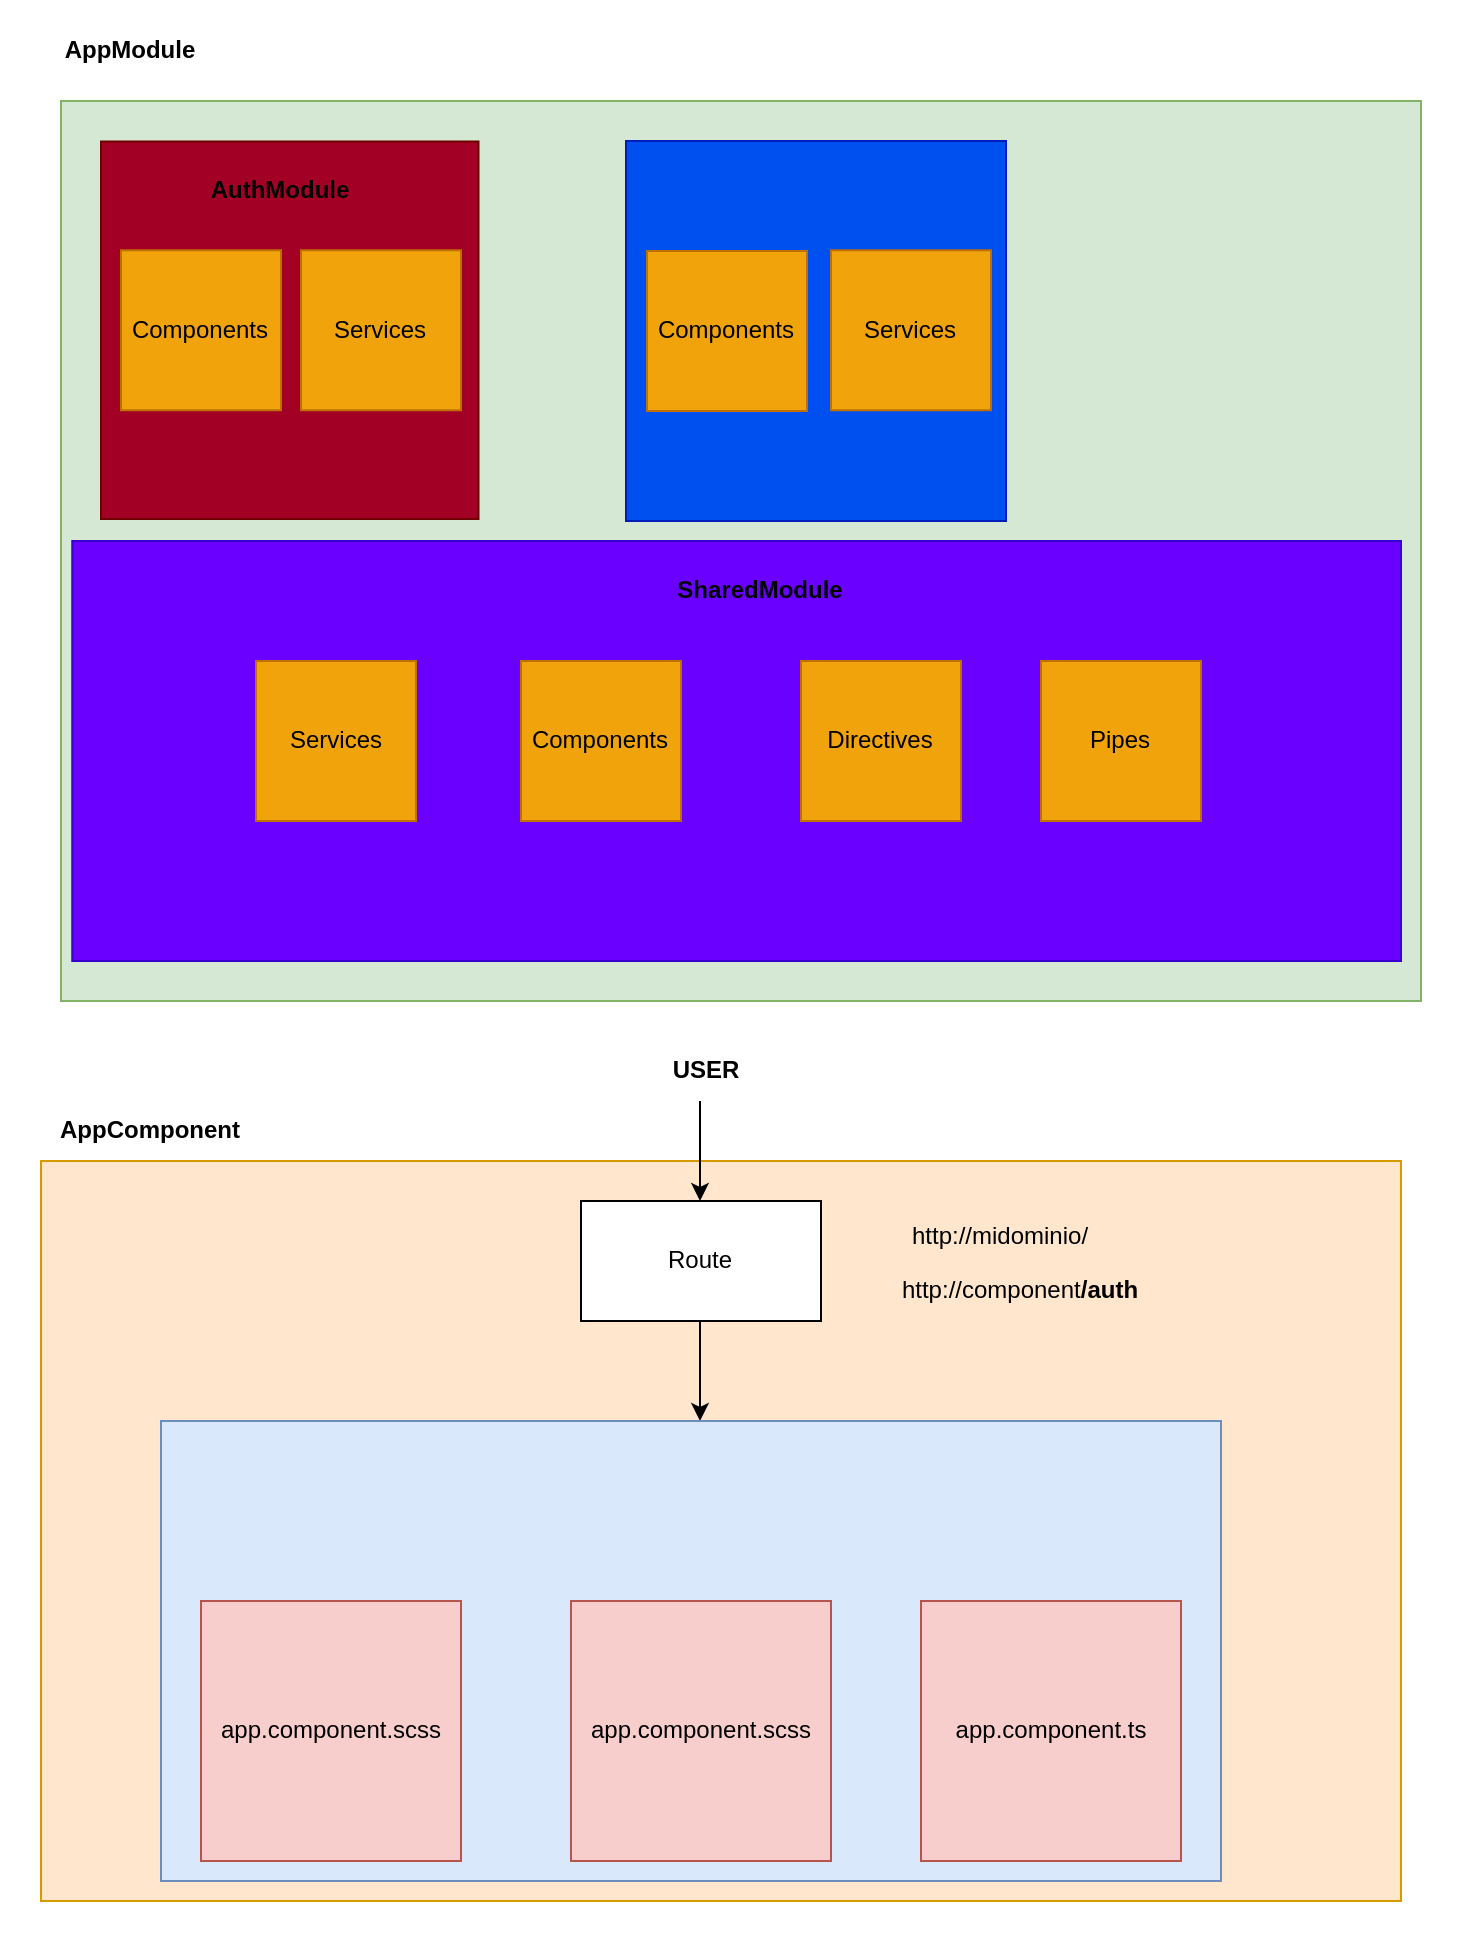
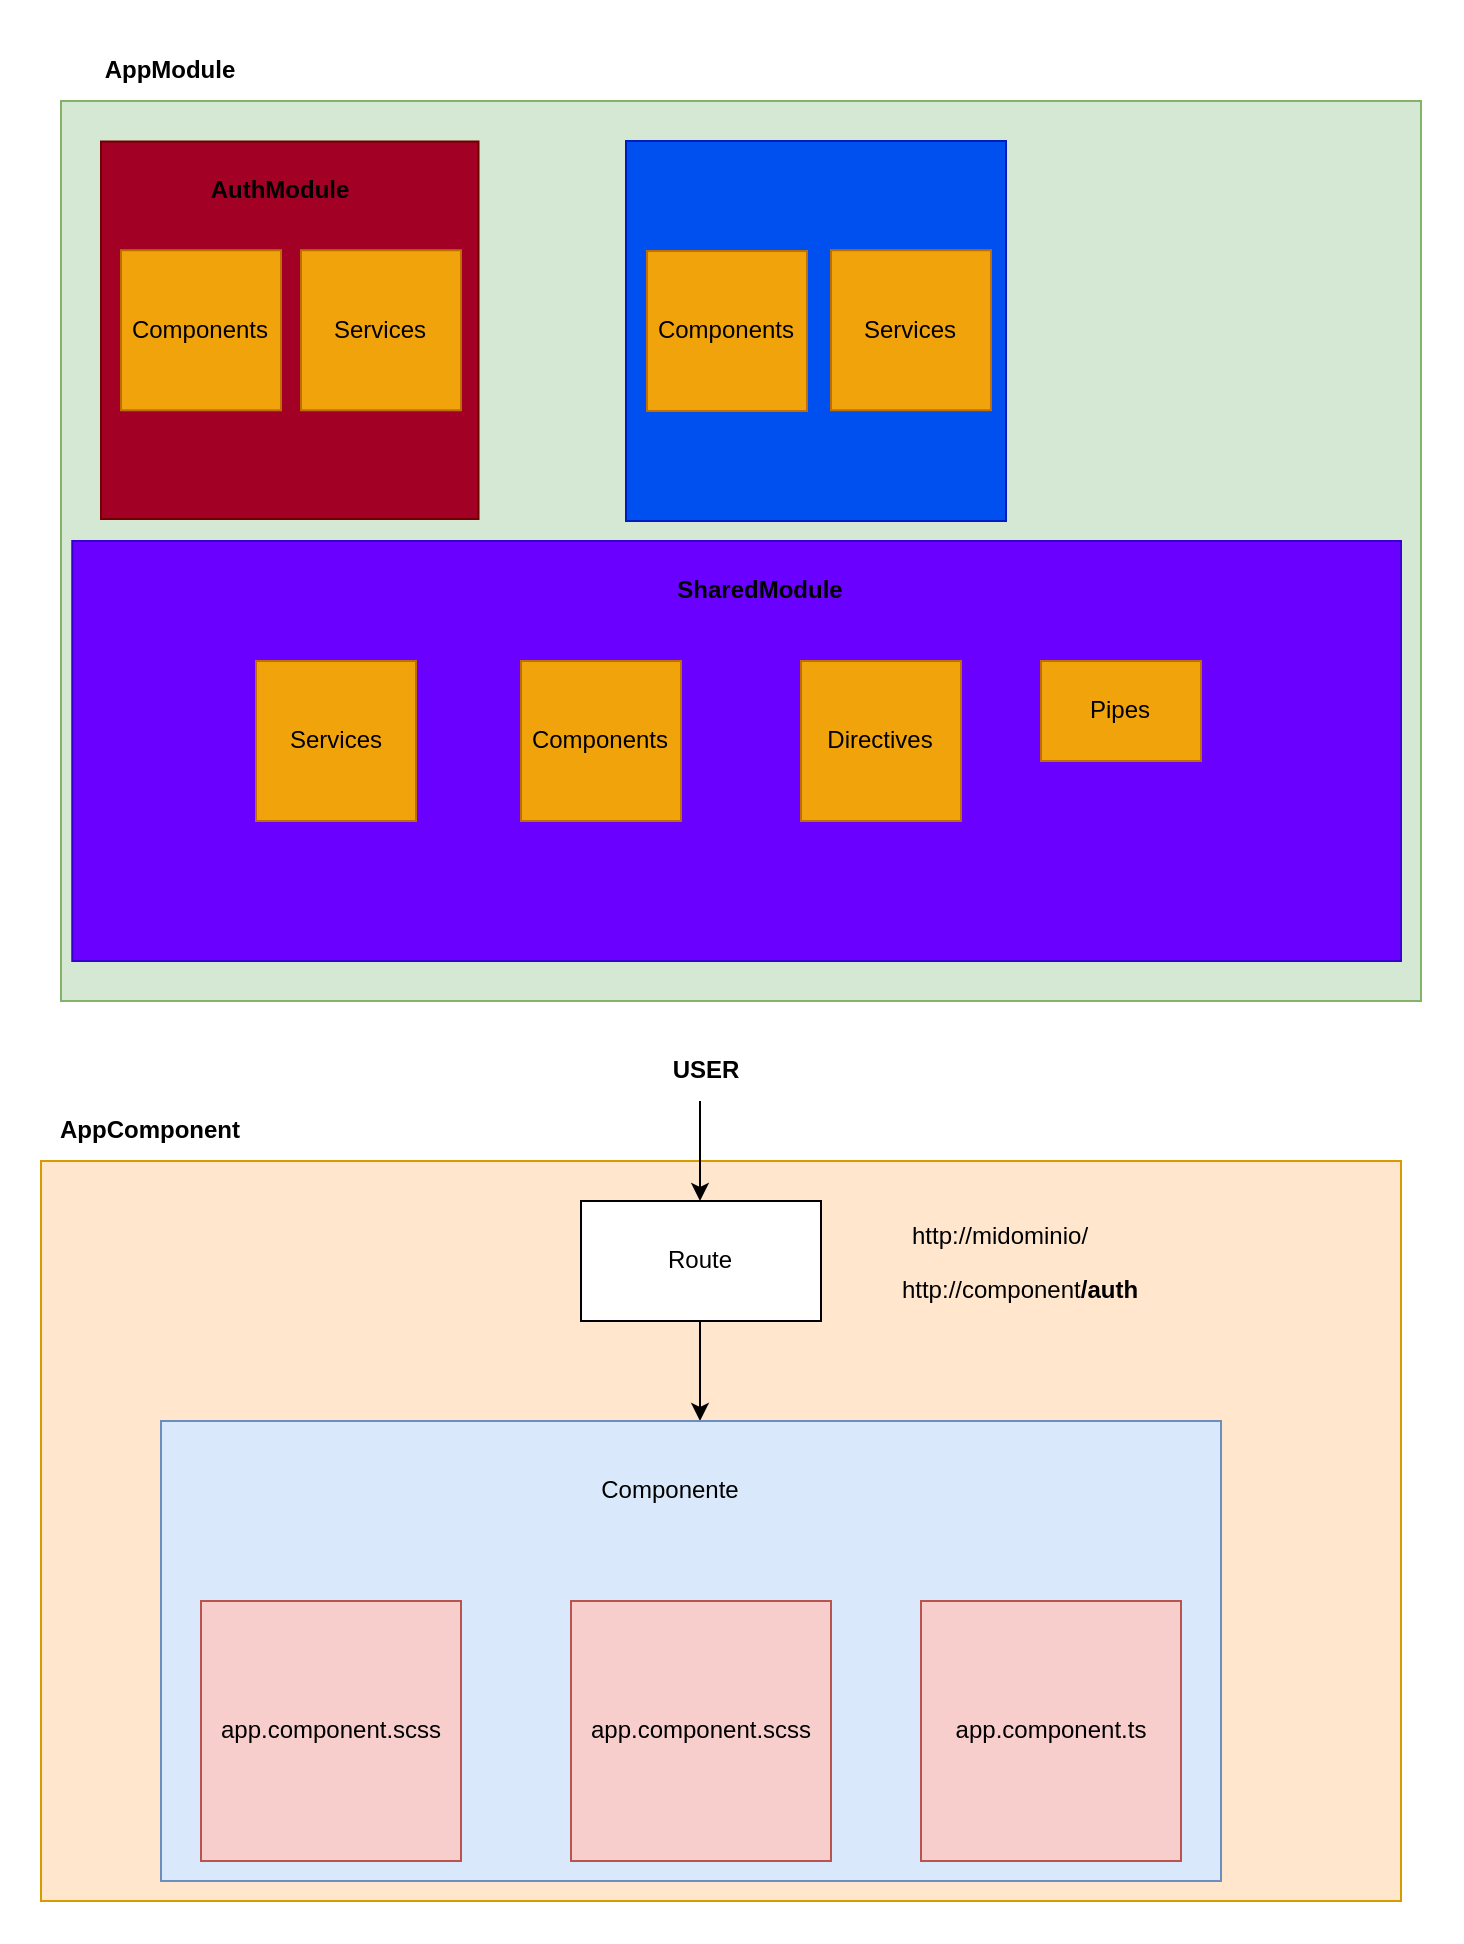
  <mxCell id="0" />
  <mxCell id="1" parent="0" />
  <mxCell id="2" value="" style="rounded=0;whiteSpace=wrap;html=1;fillColor=#ffe6cc;strokeColor=#d79b00;" vertex="1" parent="1"><mxGeometry x="20" y="580" width="680" height="370" as="geometry" /></mxCell>
  <mxCell id="3" value="&lt;b&gt;AppComponent&lt;/b&gt;" style="text;html=1;align=center;verticalAlign=middle;whiteSpace=wrap;rounded=0;" vertex="1" parent="1"><mxGeometry x="20" y="550" width="110" height="30" as="geometry" /></mxCell>
  <mxCell id="4" value="&lt;b&gt;USER&lt;/b&gt;" style="text;html=1;align=center;verticalAlign=middle;whiteSpace=wrap;rounded=0;" vertex="1" parent="1"><mxGeometry x="323" y="520" width="60" height="30" as="geometry" /></mxCell>
  <mxCell id="5" value="Route" style="rounded=0;whiteSpace=wrap;html=1;" vertex="1" parent="1"><mxGeometry x="290" y="600" width="120" height="60" as="geometry" /></mxCell>
  <mxCell id="6" value="http://component&lt;b&gt;/auth&lt;/b&gt;" style="text;html=1;align=center;verticalAlign=middle;whiteSpace=wrap;rounded=0;" vertex="1" parent="1"><mxGeometry x="440" y="630" width="140" height="30" as="geometry" /></mxCell>
  <mxCell id="7" value="http://midominio/&lt;div&gt;&lt;br&gt;&lt;/div&gt;" style="text;html=1;align=center;verticalAlign=middle;whiteSpace=wrap;rounded=0;" vertex="1" parent="1"><mxGeometry x="470" y="610" width="60" height="30" as="geometry" /></mxCell>
  <mxCell id="8" value="" style="endArrow=classic;html=1;rounded=0;entryX=0.25;entryY=0;entryDx=0;entryDy=0;" edge="1" parent="1"><mxGeometry width="50" height="50" relative="1" as="geometry"><mxPoint x="349.5" y="550" as="sourcePoint" /><mxPoint x="349.5" y="600" as="targetPoint" /></mxGeometry></mxCell>
  <mxCell id="9" value="" style="endArrow=classic;html=1;rounded=0;entryX=0.25;entryY=0;entryDx=0;entryDy=0;" edge="1" parent="1"><mxGeometry width="50" height="50" relative="1" as="geometry"><mxPoint x="349.5" y="660" as="sourcePoint" /><mxPoint x="349.5" y="710" as="targetPoint" /></mxGeometry></mxCell>
  <mxCell id="10" value="" style="rounded=0;whiteSpace=wrap;html=1;fillColor=#dae8fc;strokeColor=#6c8ebf;" vertex="1" parent="1"><mxGeometry x="80" y="710" width="530" height="230" as="geometry" /></mxCell>
  <mxCell id="11" value="" style="whiteSpace=wrap;html=1;aspect=fixed;fillColor=#f8cecc;strokeColor=#b85450;" vertex="1" parent="1"><mxGeometry x="100" y="800" width="130" height="130" as="geometry" /></mxCell>
  <mxCell id="12" value="app.component.scss" style="text;html=1;align=center;verticalAlign=middle;whiteSpace=wrap;rounded=0;" vertex="1" parent="1"><mxGeometry x="127.5" y="850" width="75" height="30" as="geometry" /></mxCell>
  <mxCell id="13" value="" style="whiteSpace=wrap;html=1;aspect=fixed;fillColor=#f8cecc;strokeColor=#b85450;" vertex="1" parent="1"><mxGeometry x="285" y="800" width="130" height="130" as="geometry" /></mxCell>
  <mxCell id="14" value="app.component.scss" style="text;html=1;align=center;verticalAlign=middle;whiteSpace=wrap;rounded=0;" vertex="1" parent="1"><mxGeometry x="312.5" y="850" width="75" height="30" as="geometry" /></mxCell>
  <mxCell id="15" value="" style="whiteSpace=wrap;html=1;aspect=fixed;fillColor=#f8cecc;strokeColor=#b85450;" vertex="1" parent="1"><mxGeometry x="460" y="800" width="130" height="130" as="geometry" /></mxCell>
  <mxCell id="16" value="app.component.ts" style="text;html=1;align=center;verticalAlign=middle;whiteSpace=wrap;rounded=0;" vertex="1" parent="1"><mxGeometry x="487.5" y="850" width="75" height="30" as="geometry" /></mxCell>
+ <mxCell id="17" value="Componente" style="text;html=1;align=center;verticalAlign=middle;whiteSpace=wrap;rounded=0;" vertex="1" parent="1"><mxGeometry x="305" y="730" width="60" height="30" as="geometry" /></mxCell>
  <mxCell id="18" value="" style="rounded=0;whiteSpace=wrap;html=1;fillColor=#d5e8d4;strokeColor=#82b366;" vertex="1" parent="1"><mxGeometry x="30" y="50" width="680" height="450" as="geometry" /></mxCell>
- <mxCell id="19" value="&lt;b&gt;AppModule&lt;/b&gt;" style="text;html=1;align=center;verticalAlign=middle;whiteSpace=wrap;rounded=0;" vertex="1" parent="1"><mxGeometry x="10" y="10" width="110" height="30" as="geometry" /></mxCell>
+ <mxCell id="19" value="&lt;b&gt;AppModule&lt;/b&gt;" style="text;html=1;align=center;verticalAlign=middle;whiteSpace=wrap;rounded=0;" vertex="1" parent="1"><mxGeometry x="30" y="20" width="110" height="30" as="geometry" /></mxCell>
  <mxCell id="20" value="" style="whiteSpace=wrap;html=1;aspect=fixed;fillColor=#a20025;strokeColor=#6F0000;fontColor=#ffffff;" vertex="1" parent="1"><mxGeometry x="50" y="70.25" width="188.75" height="188.75" as="geometry" /></mxCell>
  <mxCell id="21" value="&lt;b&gt;AuthModule&lt;/b&gt;" style="text;html=1;align=center;verticalAlign=middle;whiteSpace=wrap;rounded=0;" vertex="1" parent="1"><mxGeometry x="110" y="80" width="60" height="30" as="geometry" /></mxCell>
  <mxCell id="22" value="" style="whiteSpace=wrap;html=1;aspect=fixed;fillColor=#0050ef;strokeColor=#001DBC;fontColor=#ffffff;" vertex="1" parent="1"><mxGeometry x="312.5" y="70" width="190" height="190" as="geometry" /></mxCell>
  <mxCell id="23" value="" style="rounded=0;whiteSpace=wrap;html=1;fillColor=#6a00ff;fontColor=#ffffff;strokeColor=#3700CC;" vertex="1" parent="1"><mxGeometry x="35.63" y="270" width="664.37" height="210" as="geometry" /></mxCell>
  <mxCell id="24" value="&lt;b&gt;SharedModule&lt;/b&gt;" style="text;html=1;align=center;verticalAlign=middle;whiteSpace=wrap;rounded=0;" vertex="1" parent="1"><mxGeometry x="350" y="280" width="60" height="30" as="geometry" /></mxCell>
  <mxCell id="25" value="Components" style="whiteSpace=wrap;html=1;aspect=fixed;fillColor=#f0a30a;fontColor=#000000;strokeColor=#BD7000;" vertex="1" parent="1"><mxGeometry x="260" y="330" width="80" height="80" as="geometry" /></mxCell>
  <mxCell id="26" value="Services" style="whiteSpace=wrap;html=1;aspect=fixed;fillColor=#f0a30a;fontColor=#000000;strokeColor=#BD7000;" vertex="1" parent="1"><mxGeometry x="127.5" y="330" width="80" height="80" as="geometry" /></mxCell>
  <mxCell id="27" value="Directives" style="whiteSpace=wrap;html=1;aspect=fixed;fillColor=#f0a30a;fontColor=#000000;strokeColor=#BD7000;" vertex="1" parent="1"><mxGeometry x="400" y="330" width="80" height="80" as="geometry" /></mxCell>
- <mxCell id="28" value="Pipes" style="whiteSpace=wrap;html=1;aspect=fixed;fillColor=#f0a30a;fontColor=#000000;strokeColor=#BD7000;" vertex="1" parent="1"><mxGeometry x="520" y="330" width="80" height="80" as="geometry" /></mxCell>
+ <mxCell id="28" value="Pipes" style="whiteSpace=wrap;html=1;aspect=fixed;fillColor=#f0a30a;fontColor=#000000;strokeColor=#BD7000;" vertex="1" parent="1"><mxGeometry x="520" y="330" width="80" height="50" as="geometry" /></mxCell>
  <mxCell id="29" value="Services" style="whiteSpace=wrap;html=1;aspect=fixed;fillColor=#f0a30a;fontColor=#000000;strokeColor=#BD7000;" vertex="1" parent="1"><mxGeometry x="150" y="124.63" width="80" height="80" as="geometry" /></mxCell>
  <mxCell id="30" value="Components" style="whiteSpace=wrap;html=1;aspect=fixed;fillColor=#f0a30a;fontColor=#000000;strokeColor=#BD7000;" vertex="1" parent="1"><mxGeometry x="60" y="124.63" width="80" height="80" as="geometry" /></mxCell>
  <mxCell id="31" value="Services" style="whiteSpace=wrap;html=1;aspect=fixed;fillColor=#f0a30a;fontColor=#000000;strokeColor=#BD7000;" vertex="1" parent="1"><mxGeometry x="415" y="124.63" width="80" height="80" as="geometry" /></mxCell>
  <mxCell id="32" value="Components" style="whiteSpace=wrap;html=1;aspect=fixed;fillColor=#f0a30a;fontColor=#000000;strokeColor=#BD7000;" vertex="1" parent="1"><mxGeometry x="323" y="125" width="80" height="80" as="geometry" /></mxCell>
